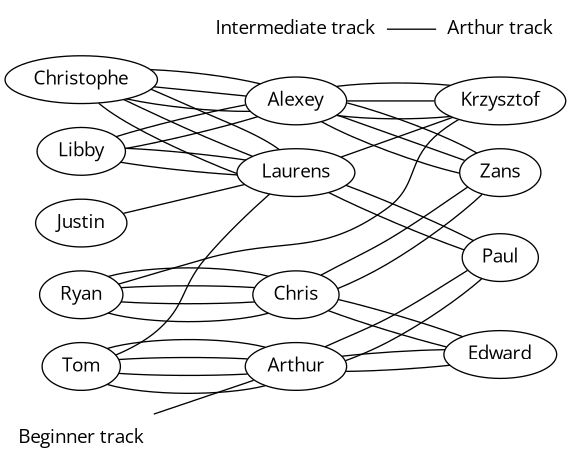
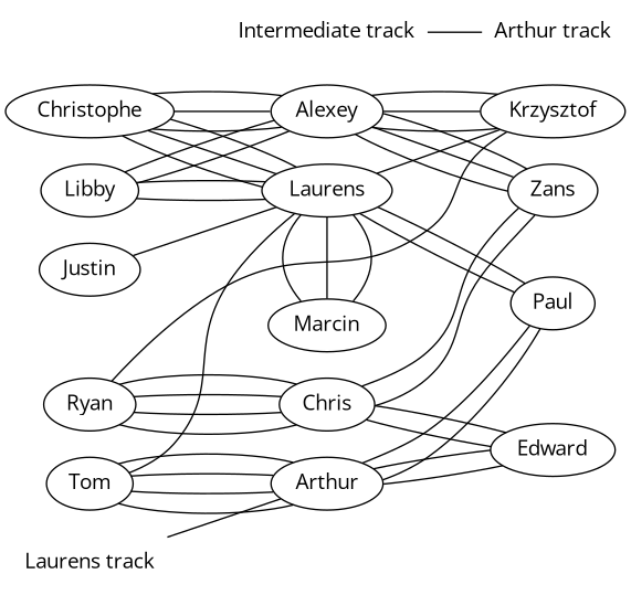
  graph {
    fontname="Open Sans"
    rankdir=LR
    node [fontname="Open Sans"]
    edge [fontname="Open Sans"]
    Christophe
    Ryan
    Tom
    Libby
    Justin
-   n6 [label="Beginner track" shape=none]
+   n6 [label="Laurens track" shape=none]
    Alexey
    Chris
    Laurens
+   Marcin
    Arthur
    n12 [label="Intermediate track" shape=none]
    Zans
    Edward
    Paul
    Krzysztof
    n17 [label="Arthur track" shape=none]
    subgraph sub_1 {
      rank=same
      Christophe
      Ryan
      Tom
      Libby
      Justin
      n6
    }
    subgraph sub_2 {
      rank=same
      Alexey
      Chris
      Laurens
+     Marcin
      Arthur
      n12
    }
    subgraph sub_3 {
      rank=same
      Zans
      Edward
      Paul
      Krzysztof
      n17
    }
    Christophe -- Alexey
    Christophe -- Alexey
    Christophe -- Alexey
    Christophe -- Laurens
    Christophe -- Laurens
    Christophe -- Laurens
    Ryan -- Chris
    Ryan -- Chris
    Ryan -- Chris
    Ryan -- Chris
    Ryan -- Krzysztof
    Tom -- Laurens
    Tom -- Arthur
    Tom -- Arthur
    Tom -- Arthur
    Tom -- Arthur
    Libby -- Alexey
    Libby -- Alexey
    Libby -- Laurens
    Libby -- Laurens
    Justin -- Laurens
    n6 -- Arthur
    Alexey -- Zans
    Alexey -- Zans
    Alexey -- Zans
    Alexey -- Krzysztof
    Alexey -- Krzysztof
    Alexey -- Krzysztof
    Chris -- Zans
    Chris -- Zans
    Chris -- Edward
    Chris -- Edward
+   Laurens -- Marcin
+   Laurens -- Marcin
+   Laurens -- Marcin
    Laurens -- Paul
    Laurens -- Paul
    Laurens -- Krzysztof
    Arthur -- Edward
    Arthur -- Edward
    Arthur -- Paul
    Arthur -- Paul
    n12 -- n17
  }
